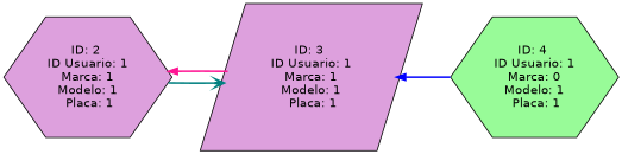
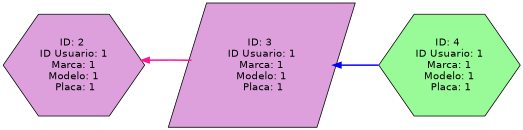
  digraph {
    fontname="DejaVu Sans"
    rankdir=LR
    splines=false
    node [fillcolor=plum fontname="DejaVu Sans" shape=hexagon style=filled]
    edge [dir=back fontname="DejaVu Sans" style=bold]
    n1 [label="ID: 2 \n ID Usuario: 1 \n Marca: 1 \n Modelo: 1 \n Placa: 1"]
    n2 [label="ID: 3 \n ID Usuario: 1 \n Marca: 1 \n Modelo: 1 \n Placa: 1" shape=parallelogram]
-   n3 [fillcolor=palegreen label="ID: 4 \n ID Usuario: 1 \n Marca: 0 \n Modelo: 1 \n Placa: 1"]
-   n1 -> n2 [arrowhead=vee color=teal dir=forward]
+   n3 [fillcolor=palegreen label="ID: 4 \n ID Usuario: 1 \n Marca: 1 \n Modelo: 1 \n Placa: 1"]
    n1 -> n2 [color=deeppink]
    n2 -> n3 [color=blue]
  }
